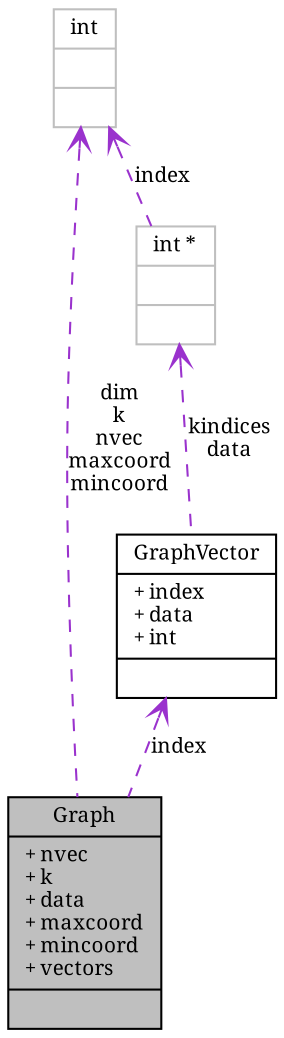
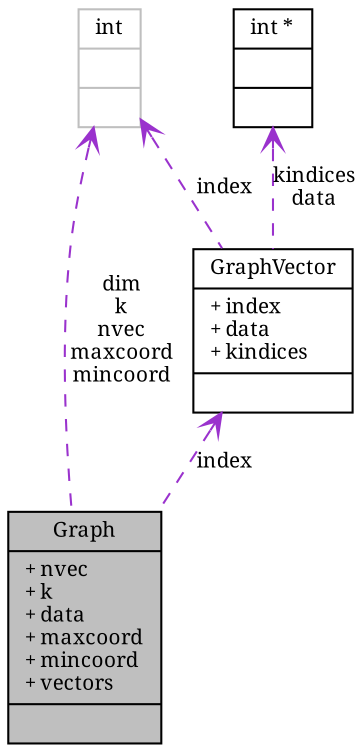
  digraph {
    fontname="Noto Serif"
    node [color=black fillcolor=white fontname="Noto Serif" fontsize=10 shape=record style=filled]
    edge [arrowtail=open color=darkorchid3 dir=back fontname="Noto Serif" fontsize=10 labelfontname="FreeSans.ttf" labelfontsize=10 style=dashed]
    n1 [fillcolor=grey75 fontcolor=black height=0.2 label="{Graph\n|+ nvec\l+ k\l+ data\l+ maxcoord\l+ mincoord\l+ vectors\l|}" width=0.4]
    n2 [color=grey75 height=0.2 label="{int\n||}" width=0.4]
-   n3 [height=0.2 label="{GraphVector\n|+ index\l+ data\l+ int\l|}" width=0.4]
-   n4 [color=grey75 height=0.2 label="{int *\n||}" width=0.4]
+   n3 [height=0.2 label="{GraphVector\n|+ index\l+ data\l+ kindices\l|}" width=0.4]
+   n4 [height=0.2 label="{int *\n||}" width=0.4]
    n2 -> n1 [label="dim\nk\nnvec\nmaxcoord\nmincoord"]
-   n2 -> n4 [label=index]
+   n2 -> n3 [label=index]
    n3 -> n1 [label=index]
    n4 -> n3 [label="kindices\ndata"]
  }
